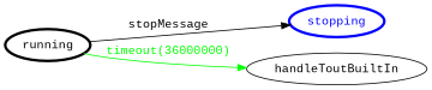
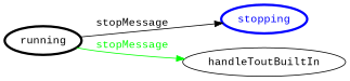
  digraph {
    fontname="Liberation Mono"
    rankdir=LR
    node [fontname="Liberation Mono" penwidth=3]
    edge [fontname="Liberation Mono"]
    running [color=black fontcolor=black]
    stopping [color=blue fontcolor=blue]
    handleToutBuiltIn [penwidth=""]
    running -> stopping [color=black fontcolor=black label=stopMessage]
-   running -> handleToutBuiltIn [color=green fontcolor=green label="timeout(36000000)"]
+   running -> handleToutBuiltIn [color=green fontcolor=green label=stopMessage]
  }
